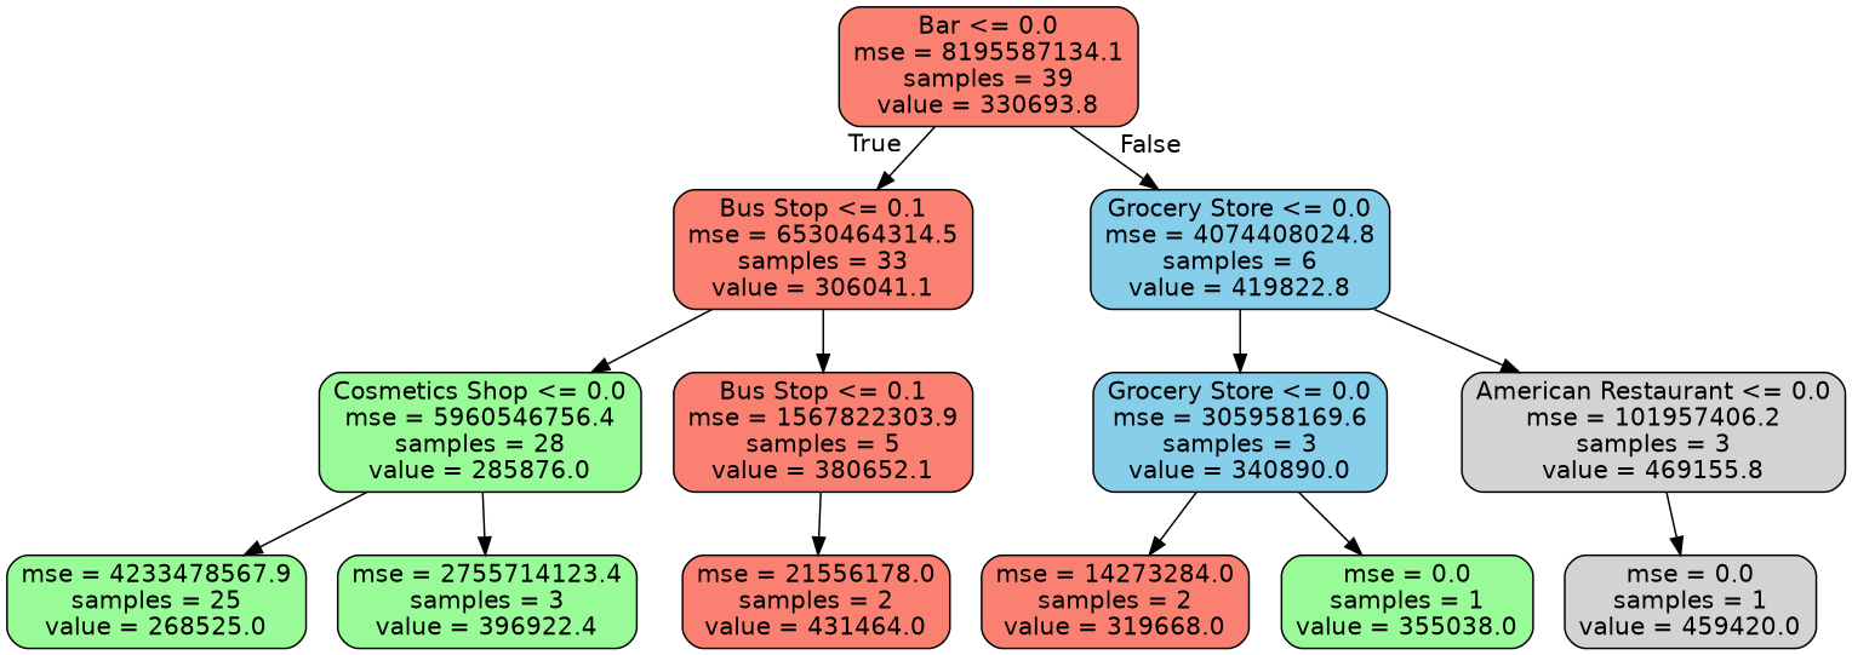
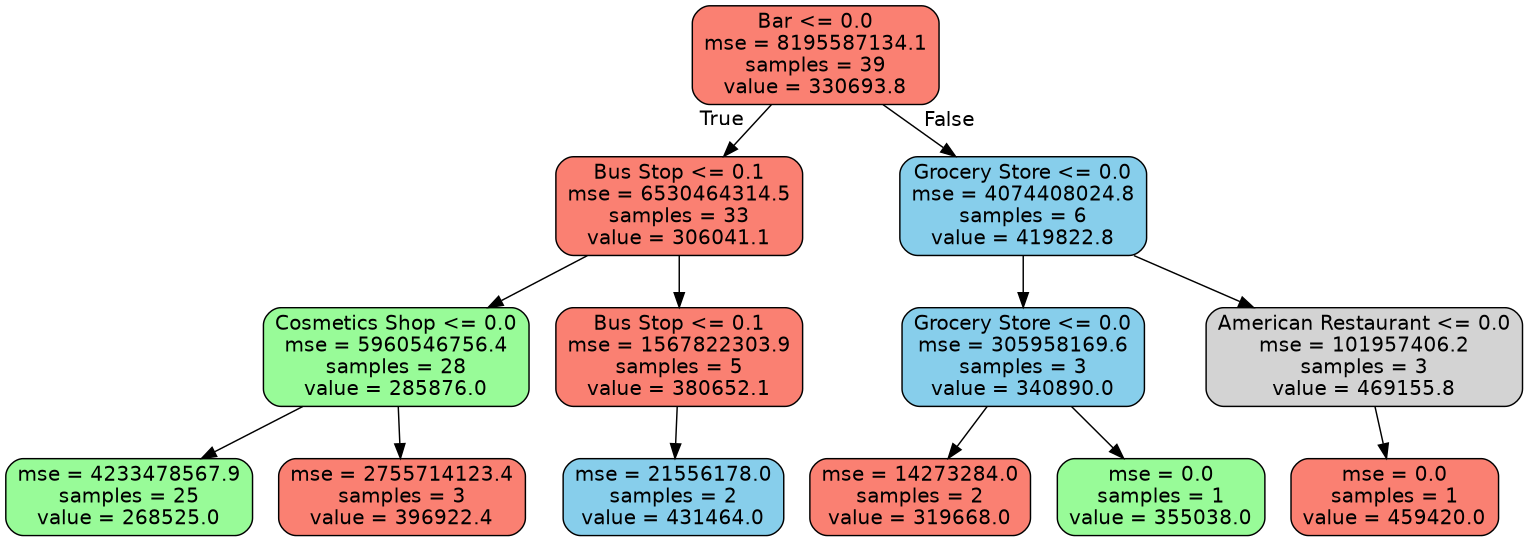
  digraph {
    node [color=black fillcolor=salmon fontname=helvetica shape=box style="rounded,filled"]
    edge [fontname=helvetica]
    n1 [label="Bar <= 0.0\nmse = 8195587134.1\nsamples = 39\nvalue = 330693.8"]
    n2 [label="Bus Stop <= 0.1\nmse = 6530464314.5\nsamples = 33\nvalue = 306041.1"]
    n3 [fillcolor=skyblue label="Grocery Store <= 0.0\nmse = 4074408024.8\nsamples = 6\nvalue = 419822.8"]
    n4 [fillcolor=palegreen label="Cosmetics Shop <= 0.0\nmse = 5960546756.4\nsamples = 28\nvalue = 285876.0"]
    n5 [label="Bus Stop <= 0.1\nmse = 1567822303.9\nsamples = 5\nvalue = 380652.1"]
    n6 [fillcolor=skyblue label="Grocery Store <= 0.0\nmse = 305958169.6\nsamples = 3\nvalue = 340890.0"]
    n7 [fillcolor=lightgrey label="American Restaurant <= 0.0\nmse = 101957406.2\nsamples = 3\nvalue = 469155.8"]
    n8 [fillcolor=palegreen label="mse = 4233478567.9\nsamples = 25\nvalue = 268525.0"]
-   n9 [fillcolor=palegreen label="mse = 2755714123.4\nsamples = 3\nvalue = 396922.4"]
-   n10 [label="mse = 21556178.0\nsamples = 2\nvalue = 431464.0"]
+   n9 [label="mse = 2755714123.4\nsamples = 3\nvalue = 396922.4"]
+   n10 [fillcolor=skyblue label="mse = 21556178.0\nsamples = 2\nvalue = 431464.0"]
    n11 [label="mse = 14273284.0\nsamples = 2\nvalue = 319668.0"]
    n12 [fillcolor=palegreen label="mse = 0.0\nsamples = 1\nvalue = 355038.0"]
-   n13 [fillcolor=lightgrey label="mse = 0.0\nsamples = 1\nvalue = 459420.0"]
+   n13 [label="mse = 0.0\nsamples = 1\nvalue = 459420.0"]
    n1 -> n2 [headlabel=True labelangle=45 labeldistance=2.5]
    n1 -> n3 [headlabel=False labelangle=-45 labeldistance=2.5]
    n2 -> n4
    n2 -> n5
    n3 -> n6
    n3 -> n7
    n4 -> n8
    n4 -> n9
    n5 -> n10
    n6 -> n11
    n6 -> n12
    n7 -> n13
  }
